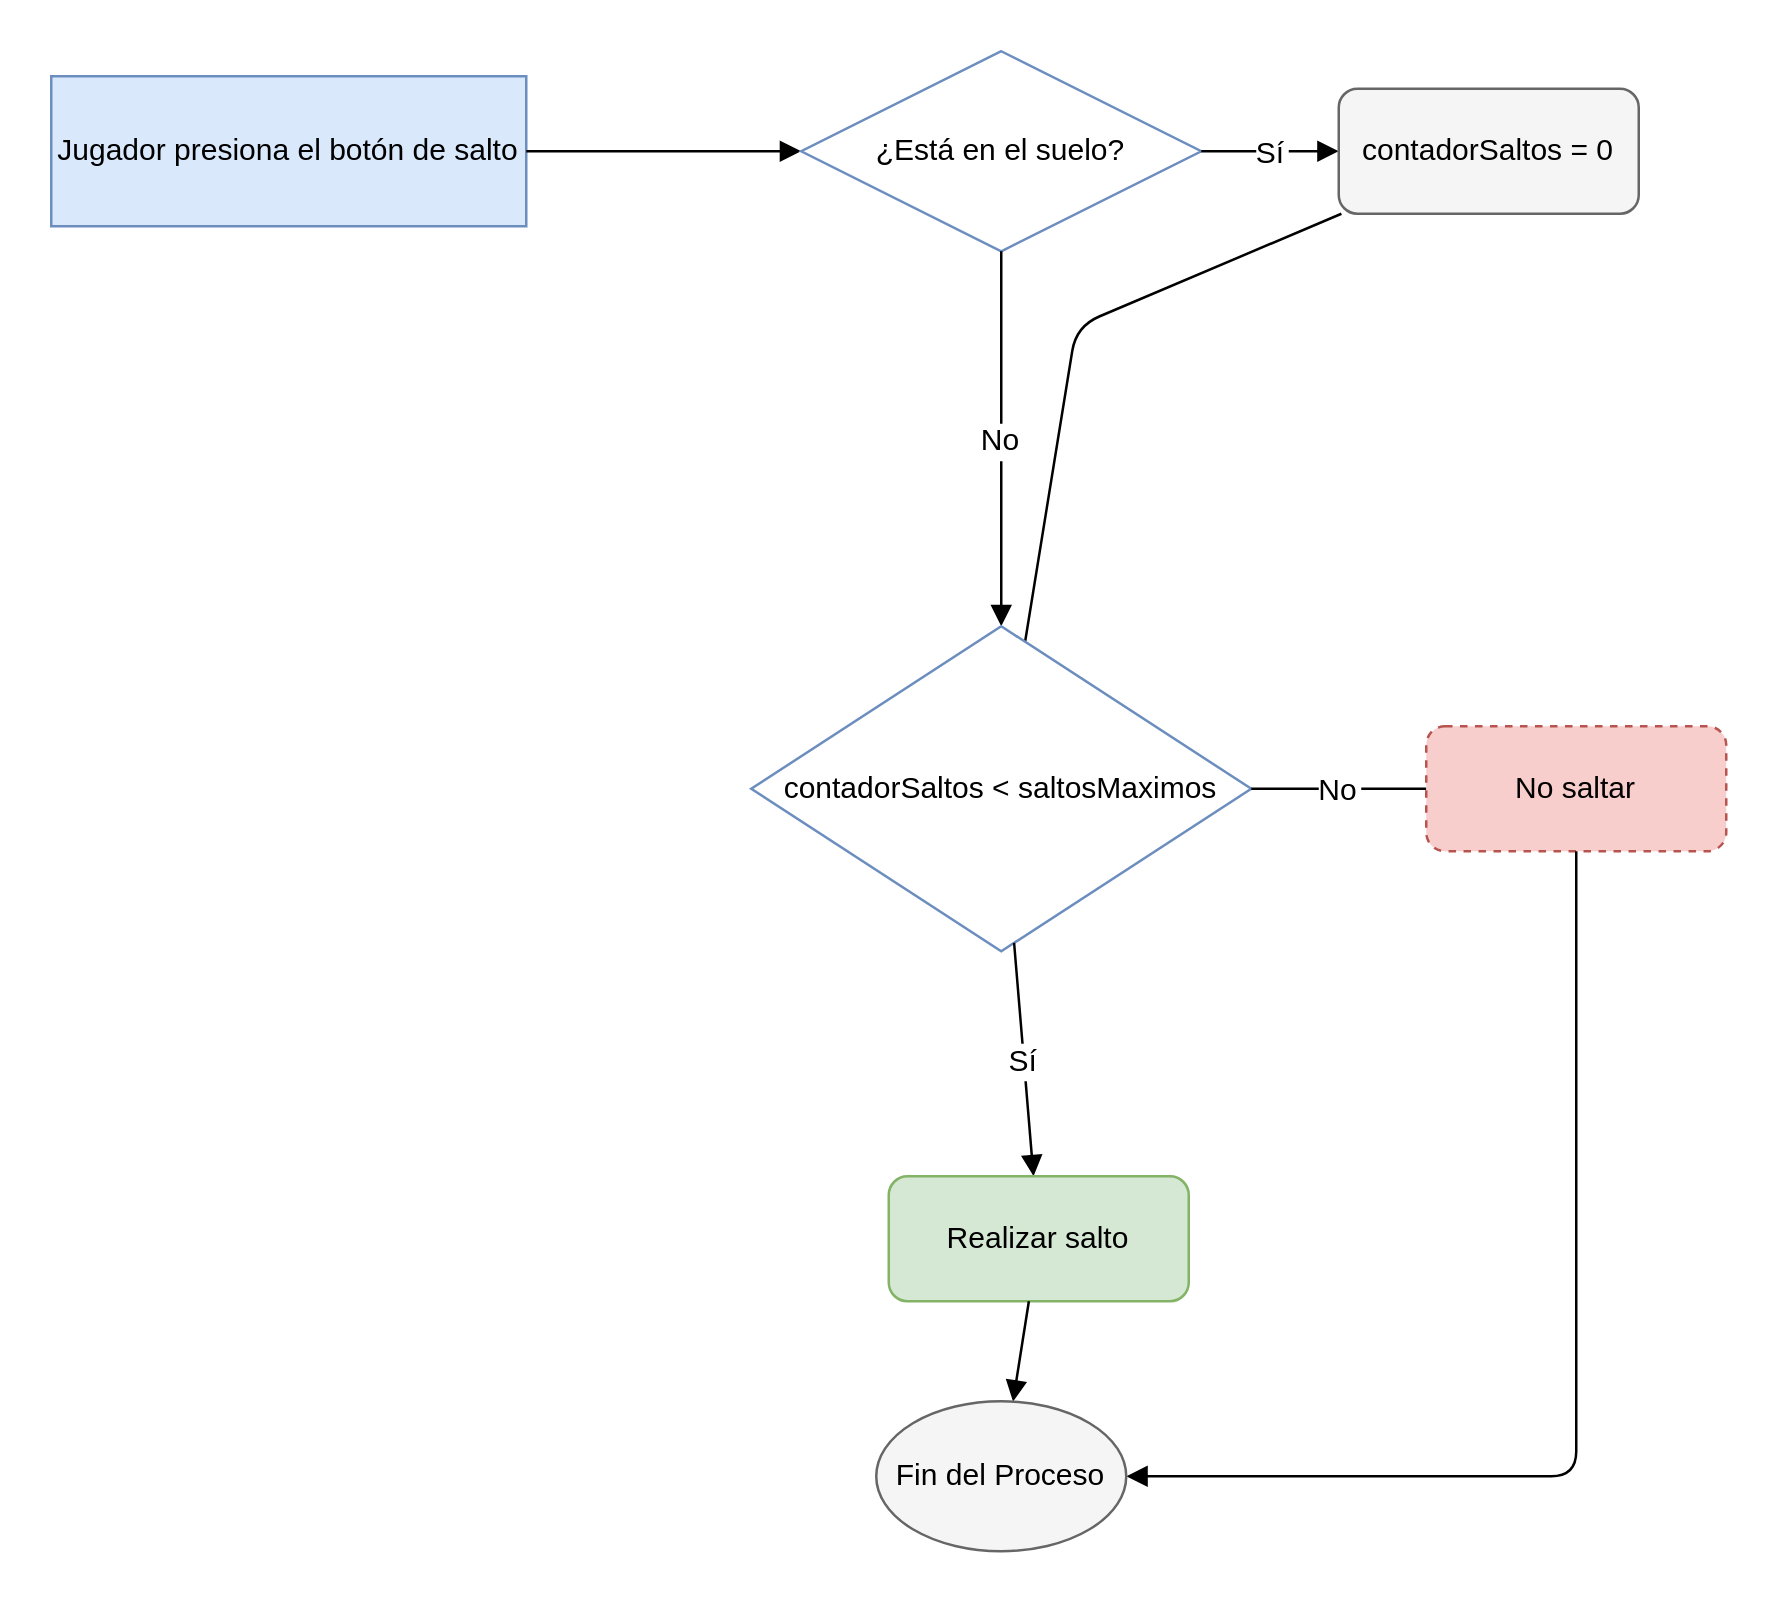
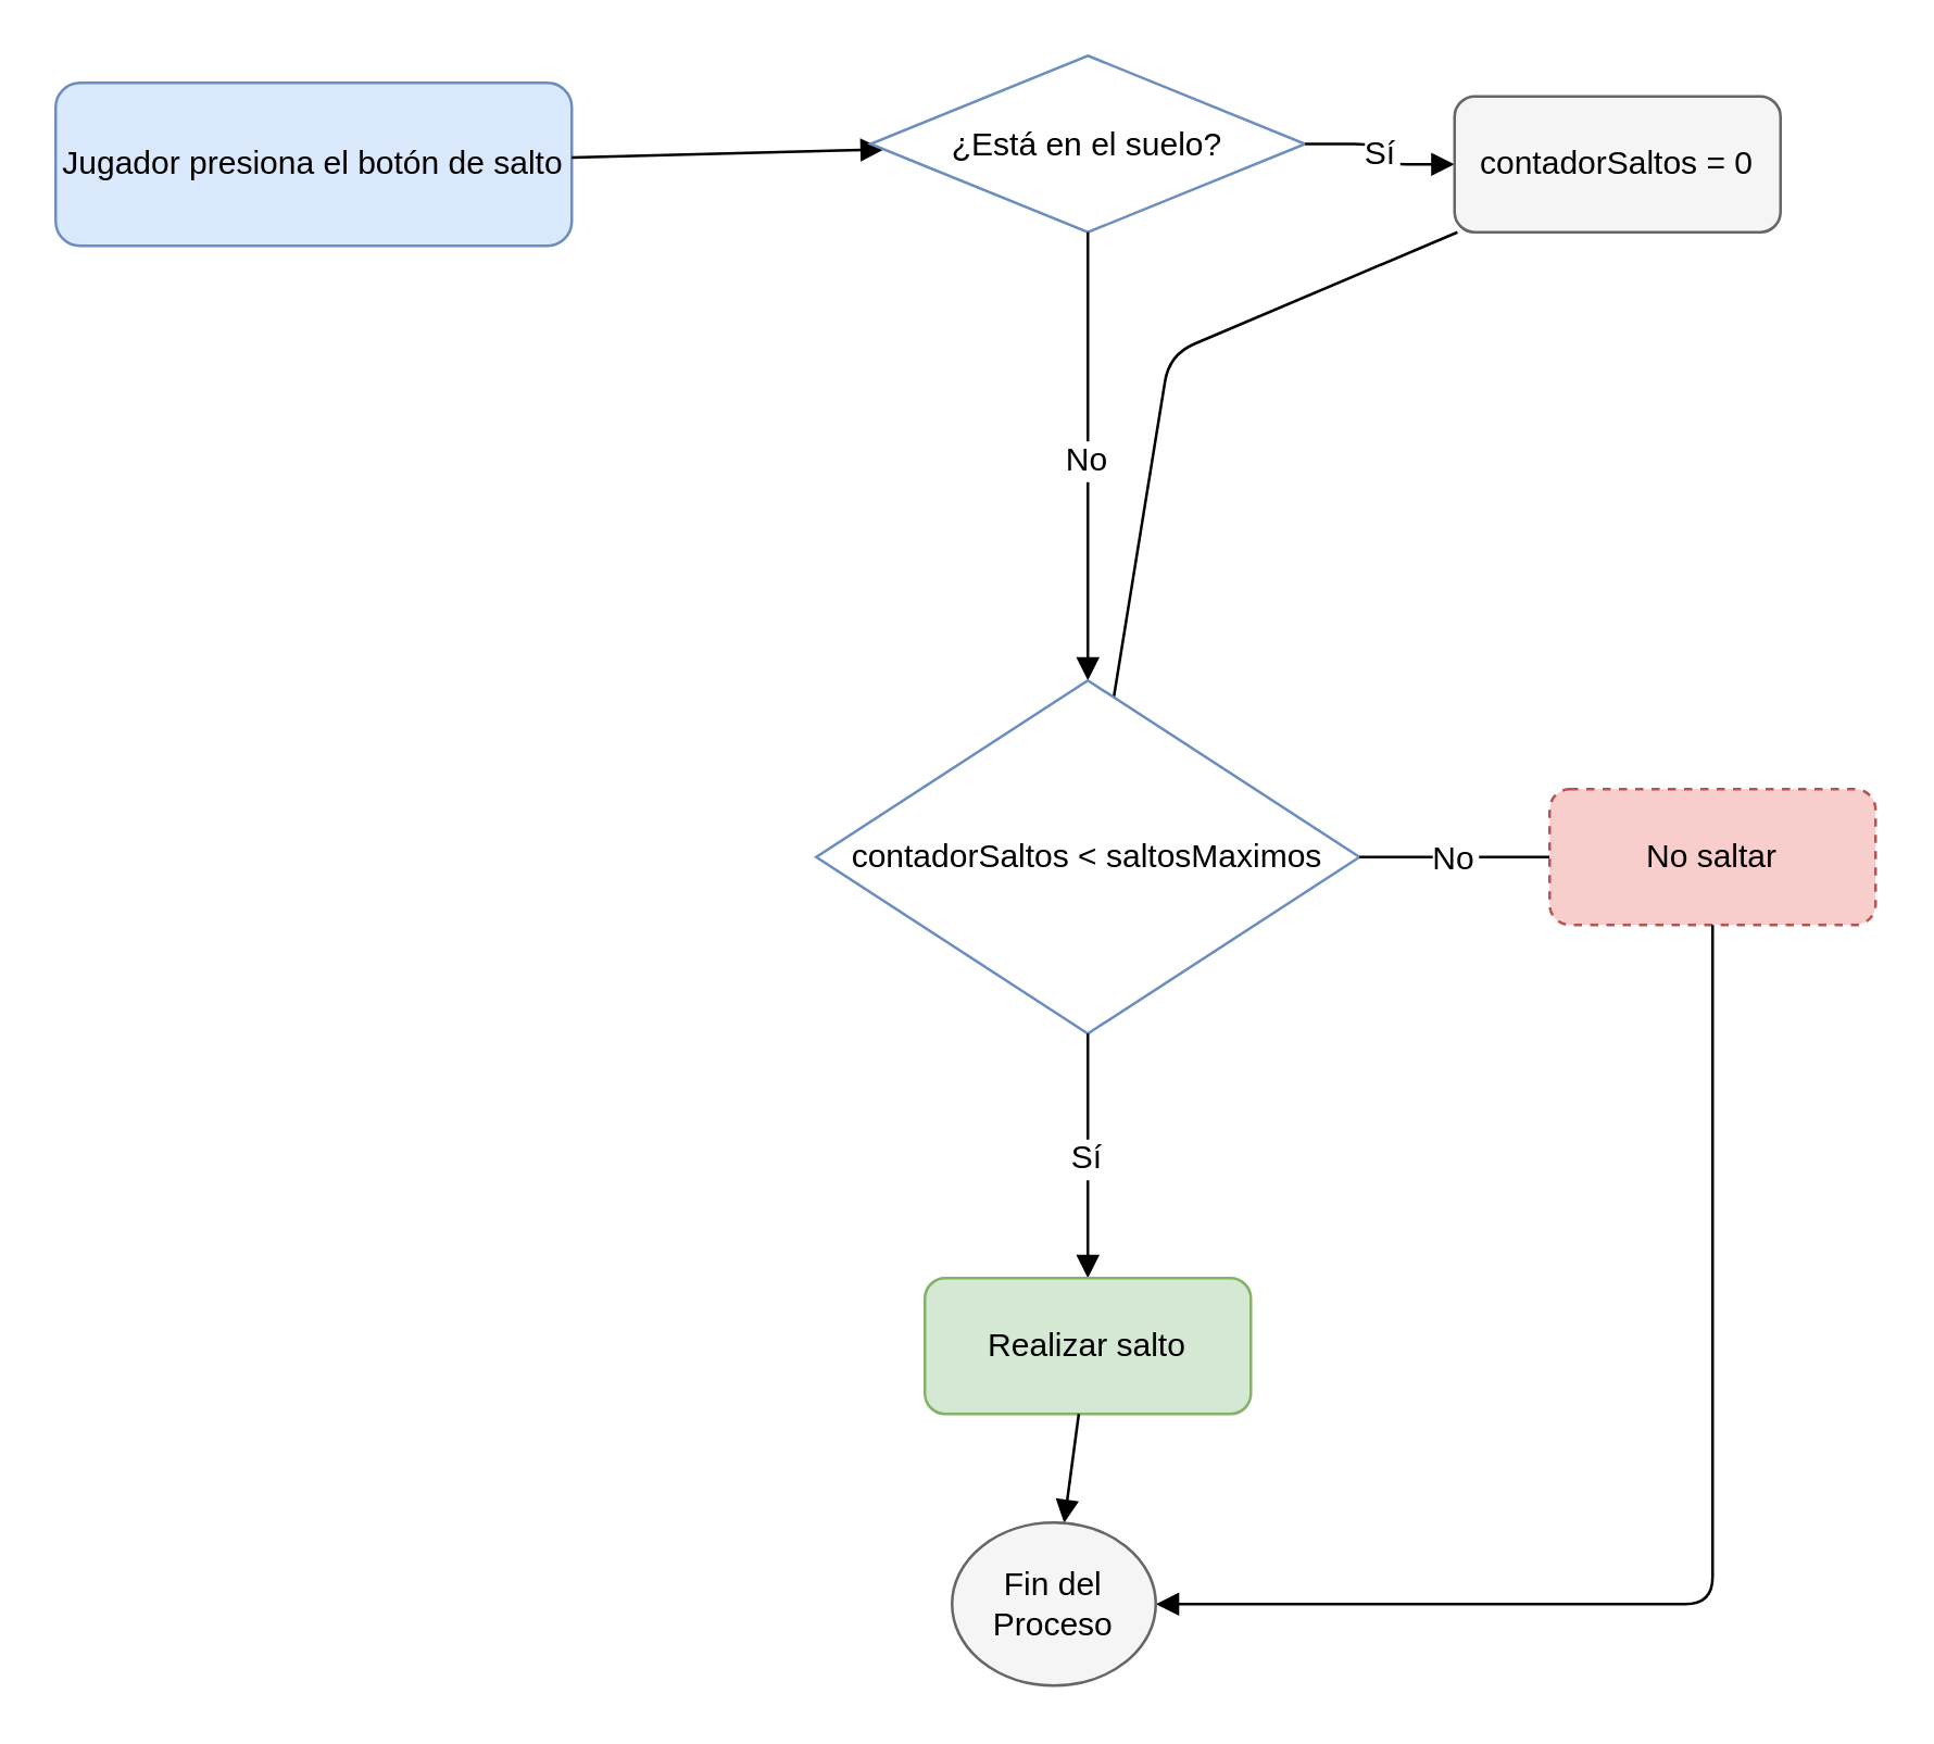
  <mxCell id="0" />
  <mxCell id="1" parent="0" />
- <mxCell id="2" value="Jugador presiona el botón de salto" style="whiteSpace=wrap;html=1;align=center;verticalAlign=middle;fillColor=#dae8fc;strokeColor=#6c8ebf;rounded=0;" parent="1" vertex="1"><mxGeometry x="20" y="30" width="190" height="60" as="geometry" /></mxCell>
+ <mxCell id="2" value="Jugador presiona el botón de salto" style="rounded=1;whiteSpace=wrap;html=1;align=center;verticalAlign=middle;fillColor=#dae8fc;strokeColor=#6c8ebf;" parent="1" vertex="1"><mxGeometry x="20" y="30" width="190" height="60" as="geometry" /></mxCell>
  <mxCell id="3" style="endArrow=block;endFill=1;" parent="1" source="2" target="4" edge="1"><mxGeometry relative="1" as="geometry" /></mxCell>
- <mxCell id="4" value="¿Está en el suelo?" style="rhombus;whiteSpace=wrap;html=1;align=center;verticalAlign=middle;strokeColor=#6c8ebf;fillColor=#ffffff;" parent="1" vertex="1"><mxGeometry x="320" y="20" width="160" height="80" as="geometry" /></mxCell>
+ <mxCell id="4" value="¿Está en el suelo?" style="rhombus;whiteSpace=wrap;html=1;align=center;verticalAlign=middle;strokeColor=#6c8ebf;fillColor=#ffffff;" parent="1" vertex="1"><mxGeometry x="320" y="20" width="160" height="65" as="geometry" /></mxCell>
  <mxCell id="5" value="Sí" style="edgeStyle=elbowEdgeStyle;endArrow=block;endFill=1;fontSize=12;align=center;verticalAlign=middle;labelBackgroundColor=#ffffff;" parent="1" source="4" target="7" edge="1"><mxGeometry relative="1" as="geometry"><mxPoint x="140" as="sourcePoint" y="-30" /></mxGeometry></mxCell>
  <mxCell id="6" value="No" style="endArrow=block;endFill=1;fontSize=12;align=center;verticalAlign=middle;labelBackgroundColor=#ffffff;" parent="1" source="4" target="9" edge="1"><mxGeometry relative="1" as="geometry" /></mxCell>
  <mxCell id="7" value="contadorSaltos = 0" style="rounded=1;whiteSpace=wrap;html=1;align=center;verticalAlign=middle;fillColor=#f5f5f5;strokeColor=#666666;" parent="1" vertex="1"><mxGeometry x="535" y="35" width="120" height="50" as="geometry" /></mxCell>
  <mxCell id="8" style="endArrow=none;endFill=1;" parent="1" source="7" target="9" edge="1"><mxGeometry relative="1" as="geometry"><Array as="points"><mxPoint x="430" y="130" /></Array></mxGeometry></mxCell>
  <mxCell id="9" value="contadorSaltos &amp;lt; saltosMaximos" style="rhombus;whiteSpace=wrap;html=1;align=center;verticalAlign=middle;strokeColor=#6c8ebf;fillColor=#ffffff;" parent="1" vertex="1"><mxGeometry x="300" y="250" width="200" height="130" as="geometry" /></mxCell>
  <mxCell id="10" value="Sí" style="endArrow=block;endFill=1;fontSize=12;align=center;verticalAlign=middle;labelBackgroundColor=#ffffff;" parent="1" source="9" target="12" edge="1"><mxGeometry relative="1" as="geometry" /></mxCell>
  <mxCell id="11" value="No" style="endArrow=none;endFill=1;fontSize=12;align=center;verticalAlign=middle;labelBackgroundColor=#ffffff;" parent="1" source="9" target="13" edge="1"><mxGeometry relative="1" as="geometry" /></mxCell>
- <mxCell id="12" value="Realizar salto" style="rounded=1;whiteSpace=wrap;html=1;align=center;verticalAlign=middle;fillColor=#d5e8d4;strokeColor=#82b366;" parent="1" vertex="1"><mxGeometry x="355" y="470" width="120" height="50" as="geometry" /></mxCell>
+ <mxCell id="12" value="Realizar salto" style="rounded=1;whiteSpace=wrap;html=1;align=center;verticalAlign=middle;fillColor=#d5e8d4;strokeColor=#82b366;" parent="1" vertex="1"><mxGeometry x="340" y="470" width="120" height="50" as="geometry" /></mxCell>
  <mxCell id="13" value="No saltar" style="rounded=1;whiteSpace=wrap;html=1;align=center;verticalAlign=middle;fillColor=#f8cecc;strokeColor=#b85450;dashed=1;" parent="1" vertex="1"><mxGeometry x="570" y="290" width="120" height="50" as="geometry" /></mxCell>
  <mxCell id="14" style="endArrow=block;endFill=1;" parent="1" source="12" target="16" edge="1"><mxGeometry relative="1" as="geometry" /></mxCell>
  <mxCell id="15" style="endArrow=block;endFill=1;" parent="1" source="13" target="16" edge="1"><mxGeometry relative="1" as="geometry"><Array as="points"><mxPoint x="630" y="590" /></Array></mxGeometry></mxCell>
- <mxCell id="16" value="Fin del Proceso" style="ellipse;whiteSpace=wrap;html=1;align=center;verticalAlign=middle;fillColor=#f5f5f5;strokeColor=#666666;" parent="1" vertex="1"><mxGeometry x="350" y="560" width="100" height="60" as="geometry" /></mxCell>
+ <mxCell id="16" value="Fin del Proceso" style="ellipse;whiteSpace=wrap;html=1;align=center;verticalAlign=middle;fillColor=#f5f5f5;strokeColor=#666666;" parent="1" vertex="1"><mxGeometry x="350" y="560" width="75" height="60" as="geometry" /></mxCell>
